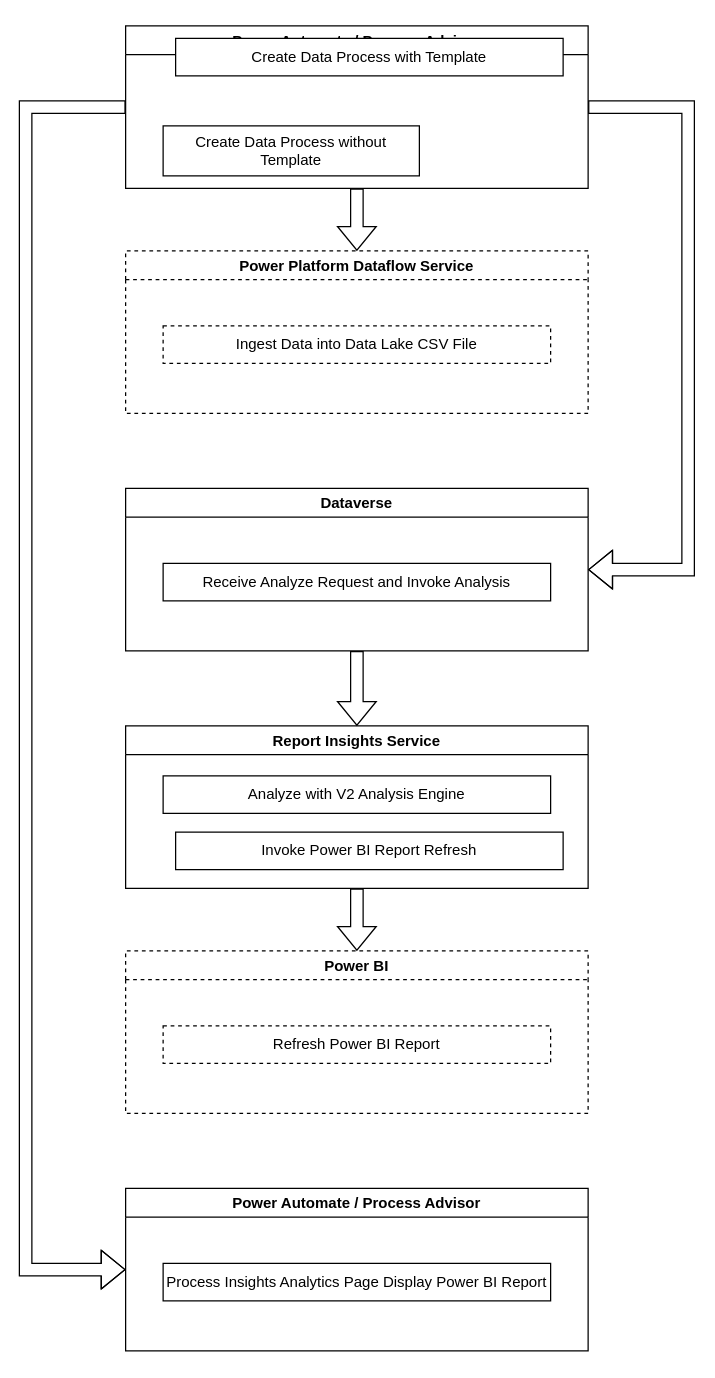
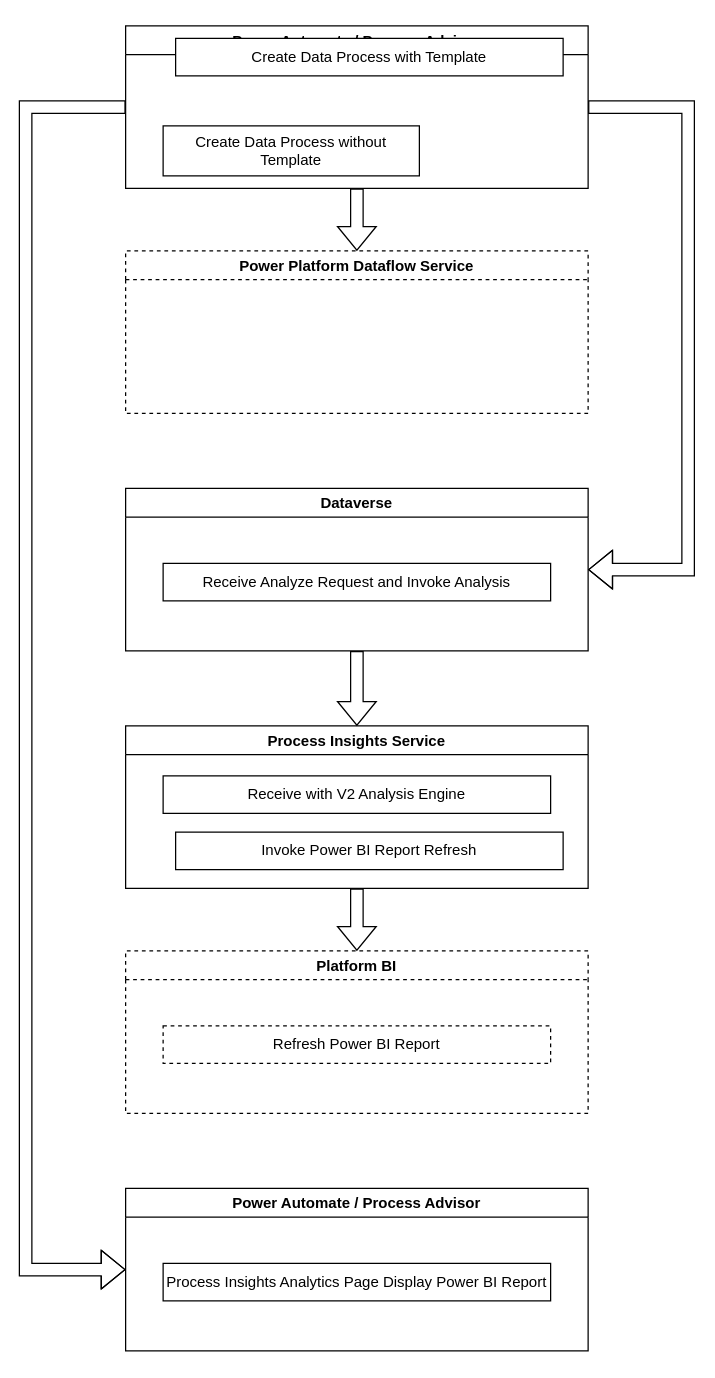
  <mxCell id="0" />
  <mxCell id="1" parent="0" />
  <mxCell id="2" value="Power Automate / Process Advisor" style="swimlane;" vertex="1" parent="1"><mxGeometry x="100" y="20" width="370" height="130" as="geometry" /></mxCell>
  <mxCell id="3" value="Create Data Process with Template" style="rounded=0;whiteSpace=wrap;html=1;" vertex="1" parent="2"><mxGeometry x="40" y="10" width="310" height="30" as="geometry" /></mxCell>
  <mxCell id="4" value="Create Data Process without Template" style="rounded=0;whiteSpace=wrap;html=1;" vertex="1" parent="2"><mxGeometry x="30" y="80" width="205" height="40" as="geometry" /></mxCell>
  <mxCell id="5" value="Dataverse" style="swimlane;" vertex="1" parent="1"><mxGeometry x="100" y="390" width="370" height="130" as="geometry" /></mxCell>
  <mxCell id="6" value="Receive Analyze Request and Invoke Analysis" style="rounded=0;whiteSpace=wrap;html=1;" vertex="1" parent="5"><mxGeometry x="30" y="60" width="310" height="30" as="geometry" /></mxCell>
- <mxCell id="7" value="Report Insights Service" style="swimlane;" vertex="1" parent="1"><mxGeometry x="100" y="580" width="370" height="130" as="geometry" /></mxCell>
- <mxCell id="8" value="Analyze with V2 Analysis Engine" style="rounded=0;whiteSpace=wrap;html=1;" vertex="1" parent="7"><mxGeometry x="30" y="40" width="310" height="30" as="geometry" /></mxCell>
+ <mxCell id="7" value="Process Insights Service" style="swimlane;" vertex="1" parent="1"><mxGeometry x="100" y="580" width="370" height="130" as="geometry" /></mxCell>
+ <mxCell id="8" value="Receive with V2 Analysis Engine" style="rounded=0;whiteSpace=wrap;html=1;" vertex="1" parent="7"><mxGeometry x="30" y="40" width="310" height="30" as="geometry" /></mxCell>
  <mxCell id="9" value="Invoke Power BI Report Refresh" style="rounded=0;whiteSpace=wrap;html=1;" vertex="1" parent="7"><mxGeometry x="40" y="85" width="310" height="30" as="geometry" /></mxCell>
  <mxCell id="10" value="Power Automate / Process Advisor" style="swimlane;" vertex="1" parent="1"><mxGeometry x="100" y="950" width="370" height="130" as="geometry" /></mxCell>
  <mxCell id="11" value="Process Insights Analytics Page Display Power BI Report" style="rounded=0;whiteSpace=wrap;html=1;" vertex="1" parent="10"><mxGeometry x="30" y="60" width="310" height="30" as="geometry" /></mxCell>
  <mxCell id="12" value="Power Platform Dataflow Service" style="swimlane;dashed=1;" vertex="1" parent="1"><mxGeometry x="100" y="200" width="370" height="130" as="geometry" /></mxCell>
- <mxCell id="13" value="Ingest Data into Data Lake CSV File" style="rounded=0;whiteSpace=wrap;html=1;dashed=1;" vertex="1" parent="12"><mxGeometry x="30" y="60" width="310" height="30" as="geometry" /></mxCell>
- <mxCell id="14" value="Power BI" style="swimlane;dashed=1;" vertex="1" parent="1"><mxGeometry x="100" y="760" width="370" height="130" as="geometry" /></mxCell>
+ <mxCell id="14" value="Platform BI" style="swimlane;dashed=1;" vertex="1" parent="1"><mxGeometry x="100" y="760" width="370" height="130" as="geometry" /></mxCell>
  <mxCell id="15" value="Refresh Power BI Report" style="rounded=0;whiteSpace=wrap;html=1;dashed=1;" vertex="1" parent="14"><mxGeometry x="30" y="60" width="310" height="30" as="geometry" /></mxCell>
  <mxCell id="16" value="" style="shape=flexArrow;endArrow=classic;html=1;rounded=0;exitX=0;exitY=0.5;exitDx=0;exitDy=0;edgeStyle=orthogonalEdgeStyle;entryX=0;entryY=0.5;entryDx=0;entryDy=0;" edge="1" parent="1" source="2" target="10"><mxGeometry width="50" height="50" relative="1" as="geometry"><mxPoint x="-250" y="400" as="sourcePoint" /><mxPoint x="-200" y="350" as="targetPoint" /><Array as="points"><mxPoint x="20" y="85" /><mxPoint x="20" y="1015" /></Array></mxGeometry></mxCell>
  <mxCell id="17" value="" style="shape=flexArrow;endArrow=classic;html=1;rounded=0;edgeStyle=orthogonalEdgeStyle;entryX=1;entryY=0.5;entryDx=0;entryDy=0;exitX=1;exitY=0.5;exitDx=0;exitDy=0;" edge="1" parent="1" source="2" target="5"><mxGeometry width="50" height="50" relative="1" as="geometry"><mxPoint x="490" y="80" as="sourcePoint" /><mxPoint x="110" y="275" as="targetPoint" /><Array as="points"><mxPoint x="550" y="85" /><mxPoint x="550" y="455" /></Array></mxGeometry></mxCell>
  <mxCell id="18" value="" style="shape=flexArrow;endArrow=classic;html=1;rounded=0;exitX=0.5;exitY=1;exitDx=0;exitDy=0;" edge="1" parent="1" source="5" target="7"><mxGeometry width="50" height="50" relative="1" as="geometry"><mxPoint x="-50" y="820" as="sourcePoint" /><mxPoint x="0" y="770" as="targetPoint" /></mxGeometry></mxCell>
  <mxCell id="19" value="" style="shape=flexArrow;endArrow=classic;html=1;rounded=0;exitX=0.5;exitY=1;exitDx=0;exitDy=0;entryX=0.5;entryY=0;entryDx=0;entryDy=0;" edge="1" parent="1" source="7" target="14"><mxGeometry width="50" height="50" relative="1" as="geometry"><mxPoint x="-50" y="910" as="sourcePoint" /><mxPoint x="0" y="860" as="targetPoint" /></mxGeometry></mxCell>
  <mxCell id="20" value="" style="shape=flexArrow;endArrow=classic;html=1;rounded=0;exitX=0.5;exitY=1;exitDx=0;exitDy=0;entryX=0.5;entryY=0;entryDx=0;entryDy=0;" edge="1" parent="1" source="2" target="12"><mxGeometry width="50" height="50" relative="1" as="geometry"><mxPoint x="40" y="240" as="sourcePoint" /><mxPoint x="90" y="190" as="targetPoint" /></mxGeometry></mxCell>
